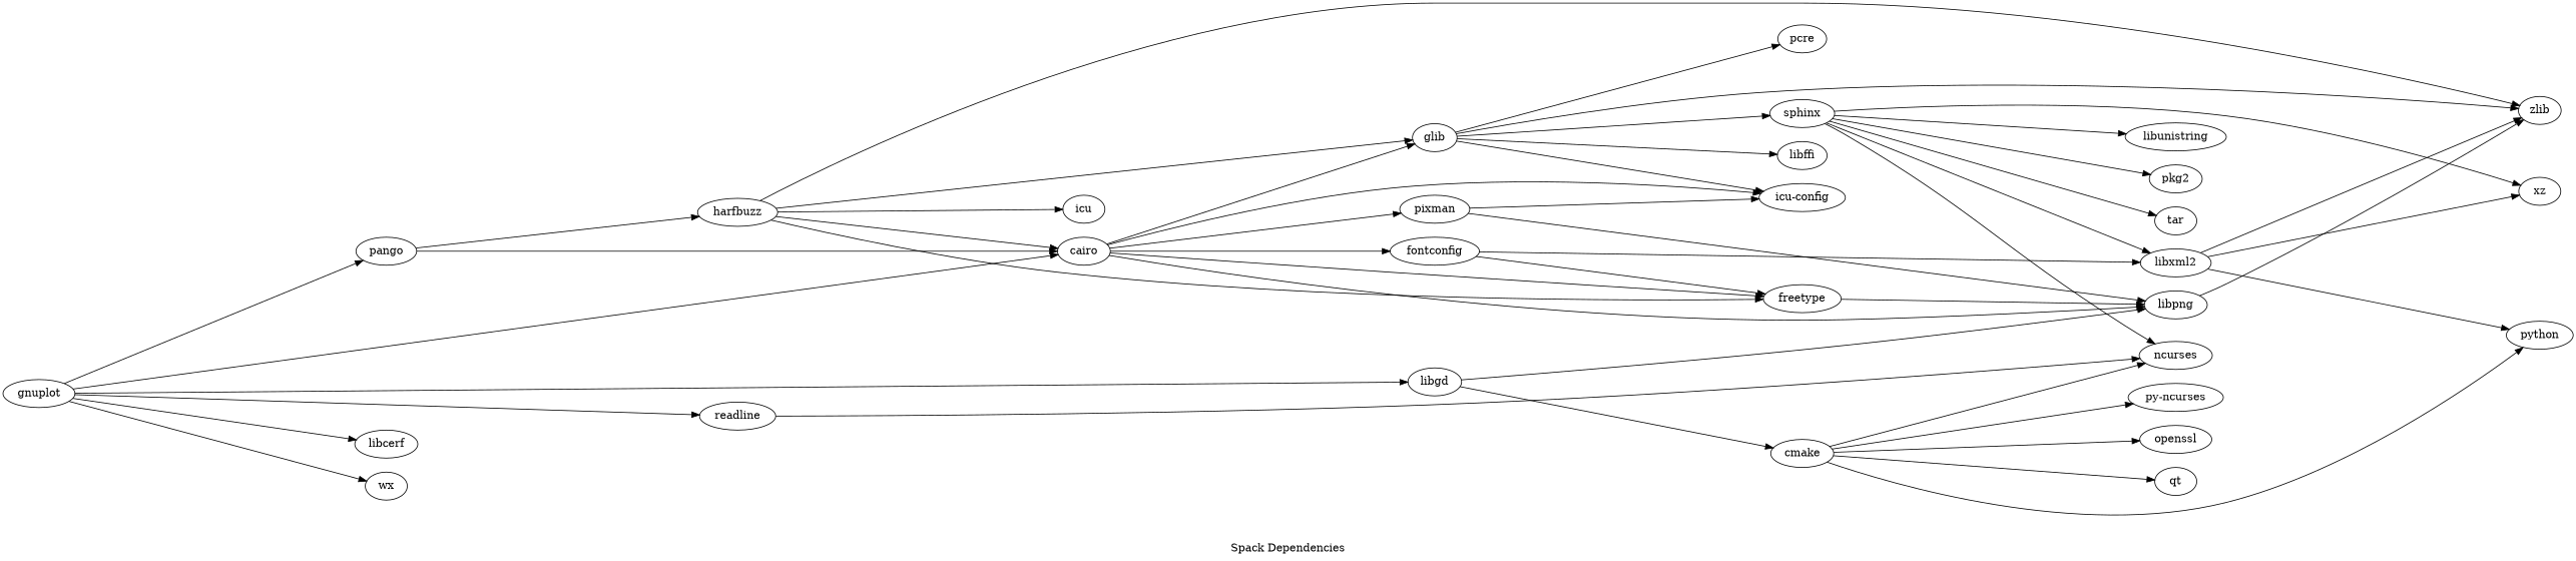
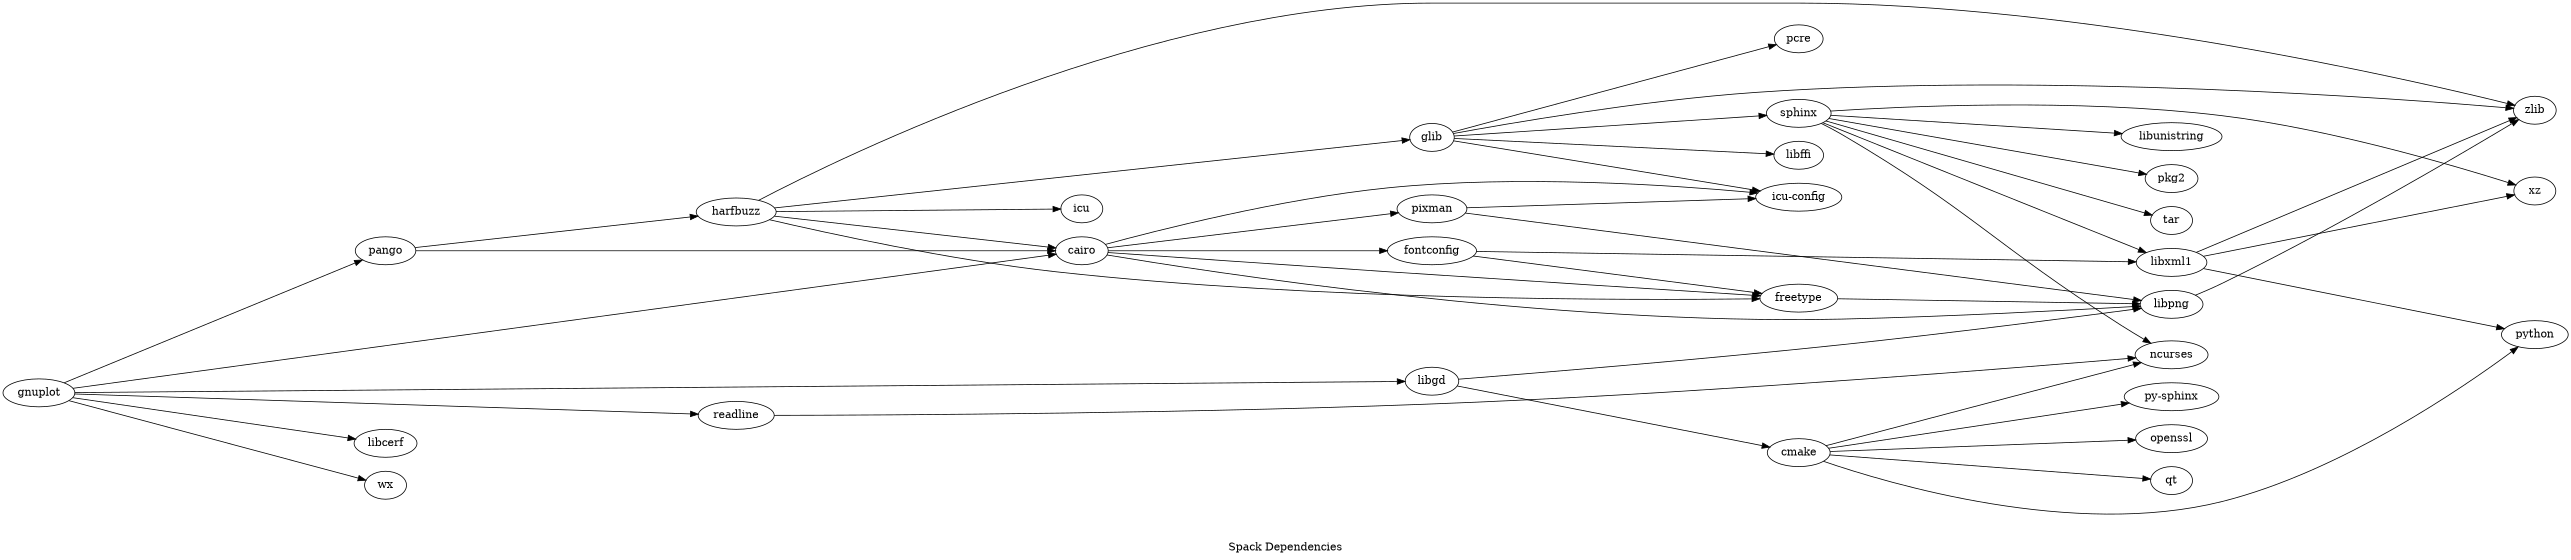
  digraph {
    label="Spack Dependencies"
    labelloc=b
    rankdir=LR
    ranksep=5
    n1 [label=icu]
    n2 [label=harfbuzz]
    n3 [label=cairo]
    n4 [label=glib]
    n5 [label=freetype]
    n6 [label=zlib]
    n7 [label=pixman]
    n8 [label="icu-config"]
    n9 [label=libpng]
    n10 [label=fontconfig]
    n11 [label=libffi]
    n12 [label=sphinx]
    pcre
    n14 [label=ncurses]
    n15 [label=gnuplot]
    n16 [label=libcerf]
    n17 [label=pango]
    n18 [label=readline]
    n19 [label=libgd]
    wx
    n21 [label=cmake]
    n22 [label=xz]
-   n23 [label=libxml2]
+   n23 [label=libxml1]
    python
    n25 [label=pkg2]
    tar
    libunistring
-   "py-sphinx" [label="py-ncurses"]
+   "py-sphinx"
    openssl
    qt
    n2 -> n1
    n2 -> n3
    n2 -> n4
    n2 -> n5
    n2 -> n6
-   n3 -> n4
    n3 -> n5
    n3 -> n7
    n3 -> n8
    n3 -> n9
    n3 -> n10
    n4 -> n6
    n4 -> n8
    n4 -> n11
    n4 -> n12
    n4 -> pcre
    n5 -> n9
    n7 -> n8
    n7 -> n9
    n9 -> n6
    n10 -> n5
    n10 -> n23
    n12 -> n14
    n12 -> n22
    n12 -> n23
    n12 -> n25
    n12 -> tar
    n12 -> libunistring
    n15 -> n3
    n15 -> n16
    n15 -> n17
    n15 -> n18
    n15 -> n19
    n15 -> wx
    n17 -> n2
    n17 -> n3
    n18 -> n14
    n19 -> n9
    n19 -> n21
    n21 -> n14
    n21 -> python
    n21 -> "py-sphinx"
    n21 -> openssl
    n21 -> qt
    n23 -> n6
    n23 -> n22
    n23 -> python
  }
